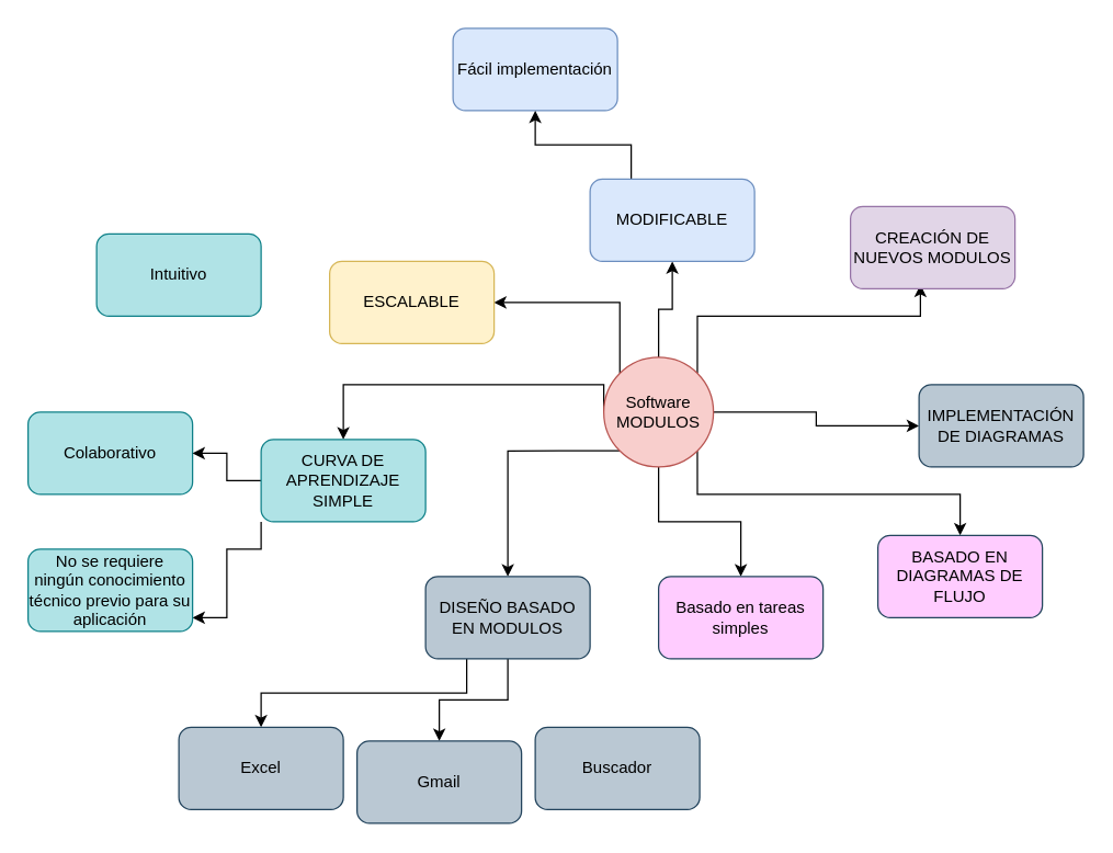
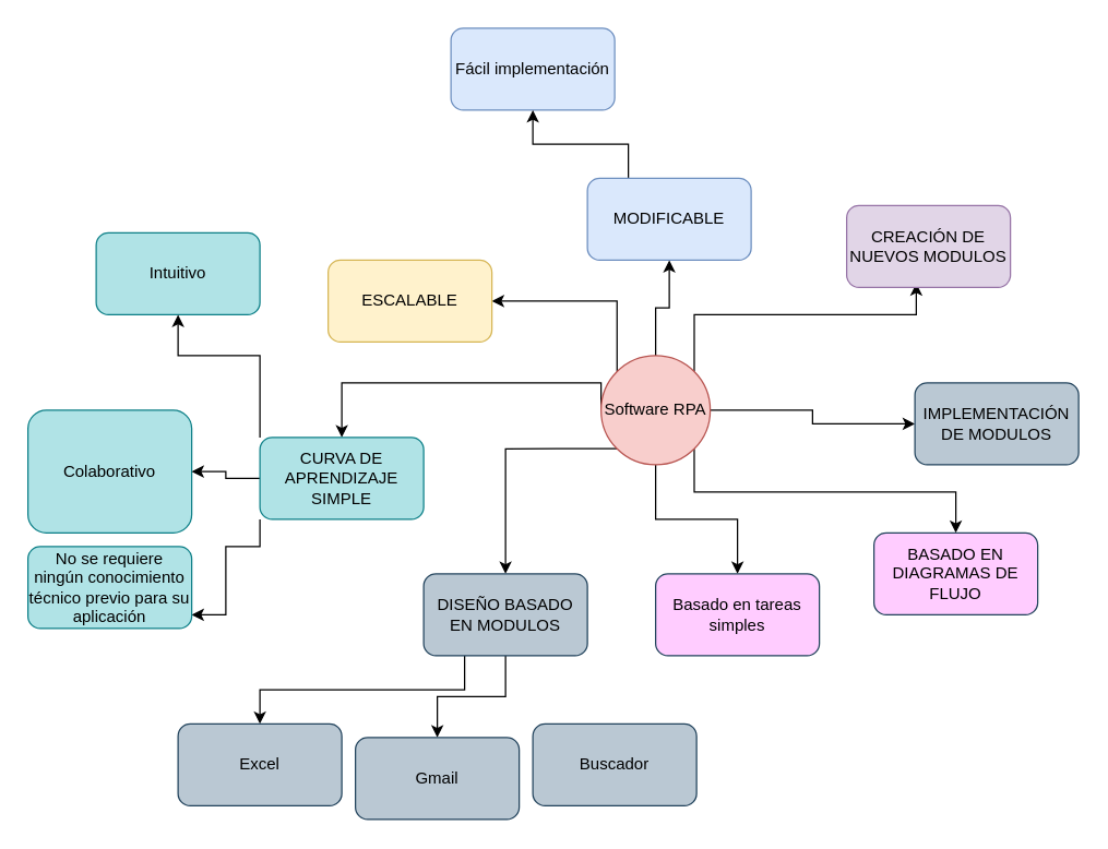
  <mxCell id="0" />
  <mxCell id="1" parent="0" />
  <mxCell id="2" style="edgeStyle=orthogonalEdgeStyle;rounded=0;orthogonalLoop=1;jettySize=auto;html=1;exitX=0;exitY=1;exitDx=0;exitDy=0;" edge="1" parent="1" source="10" target="28"><mxGeometry relative="1" as="geometry" /></mxCell>
  <mxCell id="3" style="edgeStyle=orthogonalEdgeStyle;rounded=0;orthogonalLoop=1;jettySize=auto;html=1;exitX=0.5;exitY=1;exitDx=0;exitDy=0;" edge="1" parent="1" source="10" target="15"><mxGeometry relative="1" as="geometry" /></mxCell>
  <mxCell id="4" style="edgeStyle=orthogonalEdgeStyle;rounded=0;orthogonalLoop=1;jettySize=auto;html=1;exitX=1;exitY=1;exitDx=0;exitDy=0;" edge="1" parent="1" source="10" target="16"><mxGeometry relative="1" as="geometry"><Array as="points"><mxPoint x="508" y="360" /><mxPoint x="700" y="360" /></Array></mxGeometry></mxCell>
  <mxCell id="5" style="edgeStyle=orthogonalEdgeStyle;rounded=0;orthogonalLoop=1;jettySize=auto;html=1;exitX=1;exitY=0.5;exitDx=0;exitDy=0;" edge="1" parent="1" source="10" target="18"><mxGeometry relative="1" as="geometry" /></mxCell>
  <mxCell id="6" style="edgeStyle=orthogonalEdgeStyle;rounded=0;orthogonalLoop=1;jettySize=auto;html=1;exitX=1;exitY=0;exitDx=0;exitDy=0;entryX=0.425;entryY=0.95;entryDx=0;entryDy=0;entryPerimeter=0;" edge="1" parent="1" source="10" target="17"><mxGeometry relative="1" as="geometry"><Array as="points"><mxPoint x="508" y="230" /><mxPoint x="671" y="230" /></Array></mxGeometry></mxCell>
  <mxCell id="7" style="edgeStyle=orthogonalEdgeStyle;rounded=0;orthogonalLoop=1;jettySize=auto;html=1;exitX=0.5;exitY=0;exitDx=0;exitDy=0;" edge="1" parent="1" source="10" target="14"><mxGeometry relative="1" as="geometry" /></mxCell>
  <mxCell id="8" style="edgeStyle=orthogonalEdgeStyle;rounded=0;orthogonalLoop=1;jettySize=auto;html=1;exitX=0;exitY=0;exitDx=0;exitDy=0;" edge="1" parent="1" source="10" target="20"><mxGeometry relative="1" as="geometry"><Array as="points"><mxPoint x="452" y="220" /></Array></mxGeometry></mxCell>
  <mxCell id="9" style="edgeStyle=orthogonalEdgeStyle;rounded=0;orthogonalLoop=1;jettySize=auto;html=1;exitX=0;exitY=0.5;exitDx=0;exitDy=0;entryX=0.5;entryY=0;entryDx=0;entryDy=0;" edge="1" parent="1" source="10" target="24"><mxGeometry relative="1" as="geometry"><Array as="points"><mxPoint x="440" y="280" /><mxPoint x="250" y="280" /></Array></mxGeometry></mxCell>
- <mxCell id="10" value="Software MODULOS" style="ellipse;whiteSpace=wrap;html=1;aspect=fixed;fillColor=#f8cecc;strokeColor=#b85450;" vertex="1" parent="1"><mxGeometry x="440" y="260" width="80" height="80" as="geometry" /></mxCell>
+ <mxCell id="10" value="Software RPA" style="ellipse;whiteSpace=wrap;html=1;aspect=fixed;fillColor=#f8cecc;strokeColor=#b85450;" vertex="1" parent="1"><mxGeometry x="440" y="260" width="80" height="80" as="geometry" /></mxCell>
  <mxCell id="11" value="Fácil implementación" style="rounded=1;whiteSpace=wrap;html=1;fillColor=#dae8fc;strokeColor=#6c8ebf;" vertex="1" parent="1"><mxGeometry x="330" y="20" width="120" height="60" as="geometry" /></mxCell>
  <mxCell id="12" value="Intuitivo" style="rounded=1;whiteSpace=wrap;html=1;fillColor=#b0e3e6;strokeColor=#0e8088;" vertex="1" parent="1"><mxGeometry x="70" y="170" width="120" height="60" as="geometry" /></mxCell>
  <mxCell id="13" style="edgeStyle=orthogonalEdgeStyle;rounded=0;orthogonalLoop=1;jettySize=auto;html=1;exitX=0.25;exitY=0;exitDx=0;exitDy=0;entryX=0.5;entryY=1;entryDx=0;entryDy=0;" edge="1" parent="1" source="14" target="11"><mxGeometry relative="1" as="geometry" /></mxCell>
  <mxCell id="14" value="MODIFICABLE" style="rounded=1;whiteSpace=wrap;html=1;fillColor=#dae8fc;strokeColor=#6c8ebf;" vertex="1" parent="1"><mxGeometry x="430" y="130" width="120" height="60" as="geometry" /></mxCell>
  <mxCell id="15" value="Basado en tareas simples" style="rounded=1;whiteSpace=wrap;html=1;fillColor=#FFCCFF;strokeColor=#23445d;" vertex="1" parent="1"><mxGeometry x="480" y="420" width="120" height="60" as="geometry" /></mxCell>
  <mxCell id="16" value="BASADO EN DIAGRAMAS DE FLUJO" style="rounded=1;whiteSpace=wrap;html=1;fillColor=#FFCCFF;strokeColor=#23445d;gradientColor=none;" vertex="1" parent="1"><mxGeometry x="640" y="390" width="120" height="60" as="geometry" /></mxCell>
  <mxCell id="17" value="CREACIÓN DE NUEVOS MODULOS" style="rounded=1;whiteSpace=wrap;html=1;fillColor=#e1d5e7;strokeColor=#9673a6;" vertex="1" parent="1"><mxGeometry x="620" y="150" width="120" height="60" as="geometry" /></mxCell>
- <mxCell id="18" value="IMPLEMENTACIÓN DE DIAGRAMAS" style="rounded=1;whiteSpace=wrap;html=1;fillColor=#bac8d3;strokeColor=#23445d;" vertex="1" parent="1"><mxGeometry x="670" y="280" width="120" height="60" as="geometry" /></mxCell>
- <mxCell id="19" value="Colaborativo" style="rounded=1;whiteSpace=wrap;html=1;fillColor=#b0e3e6;strokeColor=#0e8088;" vertex="1" parent="1"><mxGeometry x="20" y="300" width="120" height="60" as="geometry" /></mxCell>
+ <mxCell id="18" value="IMPLEMENTACIÓN DE MODULOS" style="rounded=1;whiteSpace=wrap;html=1;fillColor=#bac8d3;strokeColor=#23445d;" vertex="1" parent="1"><mxGeometry x="670" y="280" width="120" height="60" as="geometry" /></mxCell>
+ <mxCell id="19" value="Colaborativo" style="rounded=1;whiteSpace=wrap;html=1;fillColor=#b0e3e6;strokeColor=#0e8088;" vertex="1" parent="1"><mxGeometry x="20" y="300" width="120" height="90" as="geometry" /></mxCell>
  <mxCell id="20" value="ESCALABLE" style="rounded=1;whiteSpace=wrap;html=1;fillColor=#fff2cc;strokeColor=#d6b656;" vertex="1" parent="1"><mxGeometry x="240" y="190" width="120" height="60" as="geometry" /></mxCell>
+ <mxCell id="21" style="edgeStyle=orthogonalEdgeStyle;rounded=0;orthogonalLoop=1;jettySize=auto;html=1;exitX=0;exitY=0;exitDx=0;exitDy=0;" edge="1" parent="1" source="24" target="12"><mxGeometry relative="1" as="geometry"><Array as="points"><mxPoint x="190" y="260" /><mxPoint x="130" y="260" /></Array></mxGeometry></mxCell>
  <mxCell id="22" style="edgeStyle=orthogonalEdgeStyle;rounded=0;orthogonalLoop=1;jettySize=auto;html=1;exitX=0;exitY=0.5;exitDx=0;exitDy=0;" edge="1" parent="1" source="24" target="19"><mxGeometry relative="1" as="geometry" /></mxCell>
  <mxCell id="23" style="edgeStyle=orthogonalEdgeStyle;rounded=0;orthogonalLoop=1;jettySize=auto;html=1;exitX=0;exitY=1;exitDx=0;exitDy=0;" edge="1" parent="1" source="24" target="25"><mxGeometry relative="1" as="geometry"><Array as="points"><mxPoint x="190" y="400" /><mxPoint x="165" y="400" /><mxPoint x="165" y="450" /></Array></mxGeometry></mxCell>
  <mxCell id="24" value="CURVA DE APRENDIZAJE SIMPLE" style="rounded=1;whiteSpace=wrap;html=1;fillColor=#b0e3e6;strokeColor=#0e8088;" vertex="1" parent="1"><mxGeometry x="190" y="320" width="120" height="60" as="geometry" /></mxCell>
  <mxCell id="25" value="No se requiere ningún conocimiento técnico previo para su aplicación" style="rounded=1;whiteSpace=wrap;html=1;fillColor=#b0e3e6;strokeColor=#0e8088;" vertex="1" parent="1"><mxGeometry x="20" y="400" width="120" height="60" as="geometry" /></mxCell>
  <mxCell id="26" style="edgeStyle=orthogonalEdgeStyle;rounded=0;orthogonalLoop=1;jettySize=auto;html=1;exitX=0.25;exitY=1;exitDx=0;exitDy=0;" edge="1" parent="1" source="28" target="29"><mxGeometry relative="1" as="geometry" /></mxCell>
  <mxCell id="27" style="edgeStyle=orthogonalEdgeStyle;rounded=0;orthogonalLoop=1;jettySize=auto;html=1;exitX=0.5;exitY=1;exitDx=0;exitDy=0;" edge="1" parent="1" source="28" target="30"><mxGeometry relative="1" as="geometry" /></mxCell>
  <mxCell id="28" value="DISEÑO BASADO EN MODULOS" style="rounded=1;whiteSpace=wrap;html=1;fillColor=#bac8d3;strokeColor=#23445d;" vertex="1" parent="1"><mxGeometry x="310" y="420" width="120" height="60" as="geometry" /></mxCell>
  <mxCell id="29" value="Excel" style="rounded=1;whiteSpace=wrap;html=1;fillColor=#bac8d3;strokeColor=#23445d;" vertex="1" parent="1"><mxGeometry x="130" y="530" width="120" height="60" as="geometry" /></mxCell>
  <mxCell id="30" value="Gmail" style="rounded=1;whiteSpace=wrap;html=1;fillColor=#bac8d3;strokeColor=#23445d;" vertex="1" parent="1"><mxGeometry x="260" y="540" width="120" height="60" as="geometry" /></mxCell>
  <mxCell id="31" value="Buscador" style="rounded=1;whiteSpace=wrap;html=1;fillColor=#bac8d3;strokeColor=#23445d;" vertex="1" parent="1"><mxGeometry x="390" y="530" width="120" height="60" as="geometry" /></mxCell>
